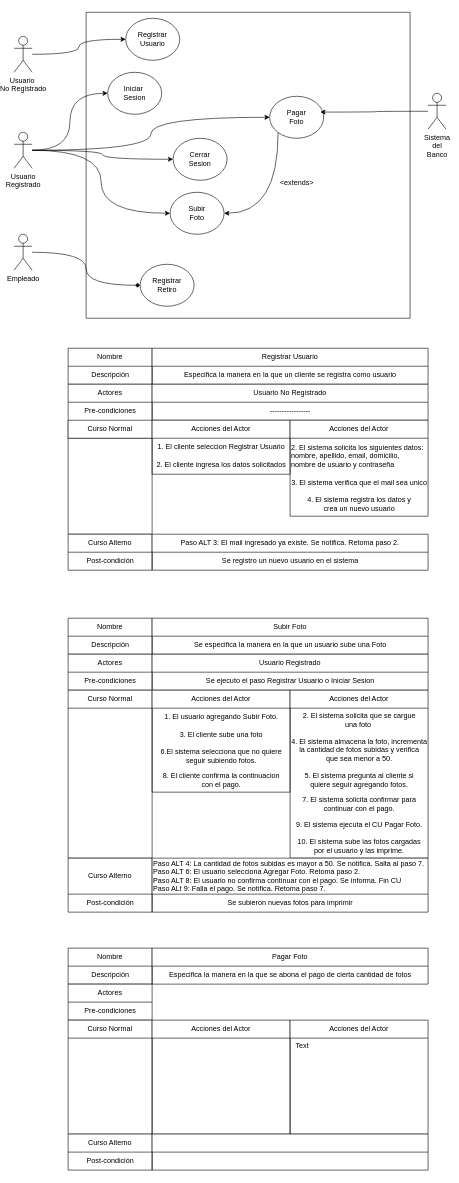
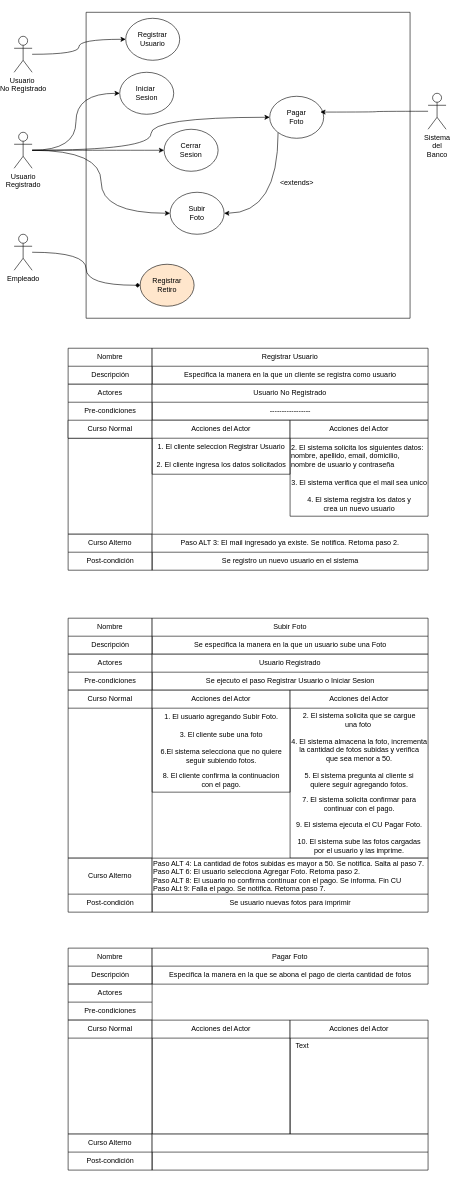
  <mxCell id="0" />
  <mxCell id="1" parent="0" />
  <mxCell id="2" value="" style="swimlane;startSize=0;" vertex="1" parent="1"><mxGeometry x="140" y="20" width="540" height="510" as="geometry" /></mxCell>
  <mxCell id="3" value="Registrar&lt;div&gt;Usuario&lt;/div&gt;" style="ellipse;whiteSpace=wrap;html=1;" vertex="1" parent="2"><mxGeometry x="66" y="10" width="90" height="70" as="geometry" /></mxCell>
- <mxCell id="4" value="Iniciar&amp;nbsp;&lt;div&gt;Sesion&lt;/div&gt;" style="ellipse;whiteSpace=wrap;html=1;" vertex="1" parent="2"><mxGeometry x="36" y="100" width="90" height="70" as="geometry" /></mxCell>
- <mxCell id="5" value="Cerrar&lt;div&gt;Sesion&lt;/div&gt;" style="ellipse;whiteSpace=wrap;html=1;" vertex="1" parent="2"><mxGeometry x="145" y="210" width="90" height="70" as="geometry" /></mxCell>
+ <mxCell id="4" value="Iniciar&amp;nbsp;&lt;div&gt;Sesion&lt;/div&gt;" style="ellipse;whiteSpace=wrap;html=1;" vertex="1" parent="2"><mxGeometry x="56" y="100" width="90" height="70" as="geometry" /></mxCell>
+ <mxCell id="5" value="Cerrar&lt;div&gt;Sesion&lt;/div&gt;" style="ellipse;whiteSpace=wrap;html=1;" vertex="1" parent="2"><mxGeometry x="130" y="195" width="90" height="70" as="geometry" /></mxCell>
  <mxCell id="6" value="Subir&lt;div&gt;Foto&lt;/div&gt;" style="ellipse;whiteSpace=wrap;html=1;" vertex="1" parent="2"><mxGeometry x="140" y="300" width="90" height="70" as="geometry" /></mxCell>
  <mxCell id="7" style="edgeStyle=orthogonalEdgeStyle;rounded=0;orthogonalLoop=1;jettySize=auto;html=1;entryX=1;entryY=0.5;entryDx=0;entryDy=0;curved=1;" edge="1" parent="2" source="8"><mxGeometry relative="1" as="geometry"><mxPoint x="230" y="335" as="targetPoint" /><Array as="points"><mxPoint x="320" y="335" /></Array></mxGeometry></mxCell>
  <mxCell id="8" value="Pagar&lt;div&gt;Foto&lt;/div&gt;" style="ellipse;whiteSpace=wrap;html=1;" vertex="1" parent="2"><mxGeometry x="306" y="140" width="90" height="70" as="geometry" /></mxCell>
- <mxCell id="9" value="Registrar&lt;div&gt;Retiro&lt;/div&gt;" style="ellipse;whiteSpace=wrap;html=1;" vertex="1" parent="2"><mxGeometry x="90" y="420" width="90" height="70" as="geometry" /></mxCell>
+ <mxCell id="9" value="Registrar&lt;div&gt;Retiro&lt;/div&gt;" style="ellipse;whiteSpace=wrap;html=1;fillColor=#ffe6cc;" vertex="1" parent="2"><mxGeometry x="90" y="420" width="90" height="70" as="geometry" /></mxCell>
  <mxCell id="10" value="&amp;lt;extends&amp;gt;" style="text;html=1;align=center;verticalAlign=middle;resizable=0;points=[];autosize=1;strokeColor=none;fillColor=none;" vertex="1" parent="2"><mxGeometry x="311" y="270" width="80" height="30" as="geometry" /></mxCell>
  <mxCell id="11" style="edgeStyle=orthogonalEdgeStyle;rounded=0;orthogonalLoop=1;jettySize=auto;html=1;entryX=0;entryY=0.5;entryDx=0;entryDy=0;curved=1;" edge="1" parent="1" source="12" target="3"><mxGeometry relative="1" as="geometry" /></mxCell>
  <mxCell id="12" value="Usuario&amp;nbsp;&lt;div&gt;No Registrado&lt;/div&gt;" style="shape=umlActor;verticalLabelPosition=bottom;verticalAlign=top;html=1;outlineConnect=0;" vertex="1" parent="1"><mxGeometry x="20" y="60" width="30" height="60" as="geometry" /></mxCell>
  <mxCell id="13" style="edgeStyle=orthogonalEdgeStyle;rounded=0;orthogonalLoop=1;jettySize=auto;html=1;entryX=0;entryY=0.5;entryDx=0;entryDy=0;curved=1;" edge="1" parent="1" source="17" target="4"><mxGeometry relative="1" as="geometry" /></mxCell>
  <mxCell id="14" style="edgeStyle=orthogonalEdgeStyle;rounded=0;orthogonalLoop=1;jettySize=auto;html=1;entryX=0;entryY=0.5;entryDx=0;entryDy=0;curved=1;" edge="1" parent="1" source="17" target="5"><mxGeometry relative="1" as="geometry" /></mxCell>
  <mxCell id="15" style="edgeStyle=orthogonalEdgeStyle;rounded=0;orthogonalLoop=1;jettySize=auto;html=1;entryX=0;entryY=0.5;entryDx=0;entryDy=0;curved=1;" edge="1" parent="1" source="17" target="6"><mxGeometry relative="1" as="geometry" /></mxCell>
  <mxCell id="16" style="edgeStyle=orthogonalEdgeStyle;rounded=0;orthogonalLoop=1;jettySize=auto;html=1;entryX=0;entryY=0.5;entryDx=0;entryDy=0;curved=1;" edge="1" parent="1" source="17" target="8"><mxGeometry relative="1" as="geometry" /></mxCell>
  <mxCell id="17" value="Usuario&lt;div&gt;Registrado&lt;/div&gt;" style="shape=umlActor;verticalLabelPosition=bottom;verticalAlign=top;html=1;outlineConnect=0;" vertex="1" parent="1"><mxGeometry x="20" y="220" width="30" height="60" as="geometry" /></mxCell>
  <mxCell id="18" style="edgeStyle=orthogonalEdgeStyle;rounded=0;orthogonalLoop=1;jettySize=auto;html=1;entryX=0;entryY=0.5;entryDx=0;entryDy=0;curved=1;endArrow=diamond;" edge="1" parent="1" source="19" target="9"><mxGeometry relative="1" as="geometry" /></mxCell>
  <mxCell id="19" value="Empleado" style="shape=umlActor;verticalLabelPosition=bottom;verticalAlign=top;html=1;outlineConnect=0;" vertex="1" parent="1"><mxGeometry x="20" y="390" width="30" height="60" as="geometry" /></mxCell>
  <mxCell id="20" value="Sistema&lt;div&gt;del&lt;/div&gt;&lt;div&gt;Banco&lt;/div&gt;" style="shape=umlActor;verticalLabelPosition=bottom;verticalAlign=top;html=1;outlineConnect=0;" vertex="1" parent="1"><mxGeometry x="710" y="155" width="30" height="60" as="geometry" /></mxCell>
  <mxCell id="21" style="edgeStyle=orthogonalEdgeStyle;rounded=0;orthogonalLoop=1;jettySize=auto;html=1;entryX=0.938;entryY=0.376;entryDx=0;entryDy=0;entryPerimeter=0;curved=1;" edge="1" parent="1" source="20" target="8"><mxGeometry relative="1" as="geometry" /></mxCell>
  <mxCell id="22" value="Nombre" style="swimlane;fontStyle=0;childLayout=stackLayout;horizontal=1;startSize=30;horizontalStack=0;resizeParent=1;resizeParentMax=0;resizeLast=0;collapsible=1;marginBottom=0;whiteSpace=wrap;html=1;" vertex="1" parent="1"><mxGeometry x="110" y="580" width="140" height="60" as="geometry" /></mxCell>
  <mxCell id="23" value="Descripción" style="text;html=1;align=center;verticalAlign=middle;resizable=0;points=[];autosize=1;strokeColor=none;fillColor=none;" vertex="1" parent="22"><mxGeometry y="30" width="140" height="30" as="geometry" /></mxCell>
  <mxCell id="24" value="Registrar Usuario" style="swimlane;fontStyle=0;childLayout=stackLayout;horizontal=1;startSize=30;horizontalStack=0;resizeParent=1;resizeParentMax=0;resizeLast=0;collapsible=1;marginBottom=0;whiteSpace=wrap;html=1;" vertex="1" parent="1"><mxGeometry x="250" y="580" width="460" height="60" as="geometry" /></mxCell>
  <mxCell id="25" value="Especifica la manera en la que un cliente se registra como usuario" style="text;html=1;align=center;verticalAlign=middle;resizable=0;points=[];autosize=1;strokeColor=none;fillColor=none;" vertex="1" parent="24"><mxGeometry y="30" width="460" height="30" as="geometry" /></mxCell>
  <mxCell id="26" value="Actores" style="swimlane;fontStyle=0;childLayout=stackLayout;horizontal=1;startSize=30;horizontalStack=0;resizeParent=1;resizeParentMax=0;resizeLast=0;collapsible=1;marginBottom=0;whiteSpace=wrap;html=1;" vertex="1" parent="1"><mxGeometry x="110" y="640" width="140" height="90" as="geometry" /></mxCell>
  <mxCell id="27" value="Pre-condiciones" style="text;html=1;align=center;verticalAlign=middle;resizable=0;points=[];autosize=1;strokeColor=none;fillColor=none;" vertex="1" parent="26"><mxGeometry y="30" width="140" height="30" as="geometry" /></mxCell>
  <mxCell id="28" value="Pre-condiciones" style="text;html=1;align=center;verticalAlign=middle;resizable=0;points=[];autosize=1;strokeColor=none;fillColor=none;" vertex="1" parent="26"><mxGeometry y="60" width="140" height="30" as="geometry" /></mxCell>
  <mxCell id="29" value="Usuario No Registrado" style="swimlane;fontStyle=0;childLayout=stackLayout;horizontal=1;startSize=30;horizontalStack=0;resizeParent=1;resizeParentMax=0;resizeLast=0;collapsible=1;marginBottom=0;whiteSpace=wrap;html=1;" vertex="1" parent="1"><mxGeometry x="250" y="640" width="460" height="60" as="geometry" /></mxCell>
  <mxCell id="30" value="-----------------" style="text;html=1;align=center;verticalAlign=middle;resizable=0;points=[];autosize=1;strokeColor=none;fillColor=none;" vertex="1" parent="29"><mxGeometry y="30" width="460" height="30" as="geometry" /></mxCell>
  <mxCell id="31" value="Curso Normal" style="swimlane;fontStyle=0;childLayout=stackLayout;horizontal=1;startSize=30;horizontalStack=0;resizeParent=1;resizeParentMax=0;resizeLast=0;collapsible=1;marginBottom=0;whiteSpace=wrap;html=1;" vertex="1" parent="1"><mxGeometry x="110" y="700" width="140" height="190" as="geometry" /></mxCell>
  <mxCell id="32" value="Acciones del Actor" style="swimlane;fontStyle=0;childLayout=stackLayout;horizontal=1;startSize=30;horizontalStack=0;resizeParent=1;resizeParentMax=0;resizeLast=0;collapsible=1;marginBottom=0;whiteSpace=wrap;html=1;" vertex="1" parent="1"><mxGeometry x="250" y="700" width="230" height="90" as="geometry" /></mxCell>
  <mxCell id="33" value="1. El cliente seleccion Registrar Usuario" style="text;html=1;align=center;verticalAlign=middle;resizable=0;points=[];autosize=1;strokeColor=none;fillColor=none;" vertex="1" parent="32"><mxGeometry y="30" width="230" height="30" as="geometry" /></mxCell>
  <mxCell id="34" value="2. El cliente ingresa los datos solicitados" style="text;html=1;align=center;verticalAlign=middle;resizable=0;points=[];autosize=1;strokeColor=none;fillColor=none;" vertex="1" parent="32"><mxGeometry y="60" width="230" height="30" as="geometry" /></mxCell>
  <mxCell id="35" value="Acciones del Actor" style="swimlane;fontStyle=0;childLayout=stackLayout;horizontal=1;startSize=30;horizontalStack=0;resizeParent=1;resizeParentMax=0;resizeLast=0;collapsible=1;marginBottom=0;whiteSpace=wrap;html=1;" vertex="1" parent="1"><mxGeometry x="480" y="700" width="230" height="160" as="geometry" /></mxCell>
  <mxCell id="36" value="2. El sistema solicita los siguientes&amp;nbsp;&lt;span style=&quot;background-color: initial;&quot;&gt;datos:&amp;nbsp;&lt;/span&gt;&lt;div&gt;&lt;span style=&quot;background-color: initial;&quot;&gt;nombre, apellido, email,&amp;nbsp;&lt;/span&gt;&lt;span style=&quot;background-color: initial;&quot;&gt;domicilio,&amp;nbsp;&lt;/span&gt;&lt;div&gt;&lt;span style=&quot;background-color: initial;&quot;&gt;nombre de usuario y&amp;nbsp;&lt;/span&gt;&lt;span style=&quot;background-color: initial;&quot;&gt;contraseña&lt;/span&gt;&lt;/div&gt;&lt;/div&gt;" style="text;html=1;align=left;verticalAlign=middle;resizable=0;points=[];autosize=1;strokeColor=none;fillColor=none;" vertex="1" parent="35"><mxGeometry y="30" width="230" height="60" as="geometry" /></mxCell>
  <mxCell id="37" value="3. El sistema verifica que el mail sea unico" style="text;html=1;align=center;verticalAlign=middle;resizable=0;points=[];autosize=1;strokeColor=none;fillColor=none;" vertex="1" parent="35"><mxGeometry y="90" width="230" height="30" as="geometry" /></mxCell>
  <mxCell id="38" value="4. El sistema registra los datos y&lt;div&gt;crea un nuevo usuario&lt;/div&gt;" style="text;html=1;align=center;verticalAlign=middle;resizable=0;points=[];autosize=1;strokeColor=none;fillColor=none;" vertex="1" parent="35"><mxGeometry y="120" width="230" height="40" as="geometry" /></mxCell>
  <mxCell id="39" value="Curso Alterno" style="swimlane;fontStyle=0;childLayout=stackLayout;horizontal=1;startSize=30;horizontalStack=0;resizeParent=1;resizeParentMax=0;resizeLast=0;collapsible=1;marginBottom=0;whiteSpace=wrap;html=1;" vertex="1" parent="1"><mxGeometry x="110" y="890" width="140" height="60" as="geometry" /></mxCell>
  <mxCell id="40" value="Post-condición" style="text;html=1;align=center;verticalAlign=middle;resizable=0;points=[];autosize=1;strokeColor=none;fillColor=none;" vertex="1" parent="39"><mxGeometry y="30" width="140" height="30" as="geometry" /></mxCell>
  <mxCell id="41" value="Paso ALT 3: El mail ingresado ya existe. Se notifica. Retoma paso 2." style="swimlane;fontStyle=0;childLayout=stackLayout;horizontal=1;startSize=30;horizontalStack=0;resizeParent=1;resizeParentMax=0;resizeLast=0;collapsible=1;marginBottom=0;whiteSpace=wrap;html=1;" vertex="1" parent="1"><mxGeometry x="250" y="890" width="460" height="60" as="geometry" /></mxCell>
  <mxCell id="42" value="Se registro un nuevo usuario en el sistema" style="text;html=1;align=center;verticalAlign=middle;resizable=0;points=[];autosize=1;strokeColor=none;fillColor=none;" vertex="1" parent="41"><mxGeometry y="30" width="460" height="30" as="geometry" /></mxCell>
  <mxCell id="43" value="Nombre" style="swimlane;fontStyle=0;childLayout=stackLayout;horizontal=1;startSize=30;horizontalStack=0;resizeParent=1;resizeParentMax=0;resizeLast=0;collapsible=1;marginBottom=0;whiteSpace=wrap;html=1;" vertex="1" parent="1"><mxGeometry x="110" y="1030" width="140" height="60" as="geometry" /></mxCell>
  <mxCell id="44" value="Descripción" style="text;html=1;align=center;verticalAlign=middle;resizable=0;points=[];autosize=1;strokeColor=none;fillColor=none;" vertex="1" parent="43"><mxGeometry y="30" width="140" height="30" as="geometry" /></mxCell>
  <mxCell id="45" value="Subir Foto" style="swimlane;fontStyle=0;childLayout=stackLayout;horizontal=1;startSize=30;horizontalStack=0;resizeParent=1;resizeParentMax=0;resizeLast=0;collapsible=1;marginBottom=0;whiteSpace=wrap;html=1;" vertex="1" parent="1"><mxGeometry x="250" y="1030" width="460" height="60" as="geometry" /></mxCell>
  <mxCell id="46" value="Se especifica la manera en la que un usuario sube una Foto" style="text;html=1;align=center;verticalAlign=middle;resizable=0;points=[];autosize=1;strokeColor=none;fillColor=none;" vertex="1" parent="45"><mxGeometry y="30" width="460" height="30" as="geometry" /></mxCell>
  <mxCell id="47" value="Actores" style="swimlane;fontStyle=0;childLayout=stackLayout;horizontal=1;startSize=30;horizontalStack=0;resizeParent=1;resizeParentMax=0;resizeLast=0;collapsible=1;marginBottom=0;whiteSpace=wrap;html=1;" vertex="1" parent="1"><mxGeometry x="110" y="1090" width="140" height="60" as="geometry" /></mxCell>
  <mxCell id="48" value="Pre-condiciones" style="text;html=1;align=center;verticalAlign=middle;resizable=0;points=[];autosize=1;strokeColor=none;fillColor=none;" vertex="1" parent="47"><mxGeometry y="30" width="140" height="30" as="geometry" /></mxCell>
  <mxCell id="49" value="Usuario Registrado" style="swimlane;fontStyle=0;childLayout=stackLayout;horizontal=1;startSize=30;horizontalStack=0;resizeParent=1;resizeParentMax=0;resizeLast=0;collapsible=1;marginBottom=0;whiteSpace=wrap;html=1;" vertex="1" parent="1"><mxGeometry x="250" y="1090" width="460" height="60" as="geometry" /></mxCell>
  <mxCell id="50" value="Se ejecuto el paso Registrar Usuario o Iniciar Sesion" style="text;html=1;align=center;verticalAlign=middle;resizable=0;points=[];autosize=1;strokeColor=none;fillColor=none;" vertex="1" parent="49"><mxGeometry y="30" width="460" height="30" as="geometry" /></mxCell>
  <mxCell id="51" value="Curso Normal" style="swimlane;fontStyle=0;childLayout=stackLayout;horizontal=1;startSize=30;horizontalStack=0;resizeParent=1;resizeParentMax=0;resizeLast=0;collapsible=1;marginBottom=0;whiteSpace=wrap;html=1;" vertex="1" parent="1"><mxGeometry x="110" y="1150" width="140" height="280" as="geometry" /></mxCell>
  <mxCell id="52" value="Acciones del Actor" style="swimlane;fontStyle=0;childLayout=stackLayout;horizontal=1;startSize=30;horizontalStack=0;resizeParent=1;resizeParentMax=0;resizeLast=0;collapsible=1;marginBottom=0;whiteSpace=wrap;html=1;" vertex="1" parent="1"><mxGeometry x="250" y="1150" width="230" height="170" as="geometry" /></mxCell>
  <mxCell id="53" value="1. El usuario agregando Subir Foto." style="text;html=1;align=center;verticalAlign=middle;resizable=0;points=[];autosize=1;strokeColor=none;fillColor=none;" vertex="1" parent="52"><mxGeometry y="30" width="230" height="30" as="geometry" /></mxCell>
  <mxCell id="54" value="3. El cliente sube una foto" style="text;html=1;align=center;verticalAlign=middle;resizable=0;points=[];autosize=1;strokeColor=none;fillColor=none;" vertex="1" parent="52"><mxGeometry y="60" width="230" height="30" as="geometry" /></mxCell>
  <mxCell id="55" value="6.El sistema selecciona que no quiere&lt;div&gt;seguir subiendo fotos.&lt;/div&gt;" style="text;html=1;align=center;verticalAlign=middle;resizable=0;points=[];autosize=1;strokeColor=none;fillColor=none;" vertex="1" parent="52"><mxGeometry y="90" width="230" height="40" as="geometry" /></mxCell>
  <mxCell id="56" value="8. El cliente confirma la continuacion&lt;div&gt;con el pago.&lt;/div&gt;" style="text;html=1;align=center;verticalAlign=middle;resizable=0;points=[];autosize=1;strokeColor=none;fillColor=none;" vertex="1" parent="52"><mxGeometry y="130" width="230" height="40" as="geometry" /></mxCell>
  <mxCell id="57" value="Acciones del Actor" style="swimlane;fontStyle=0;childLayout=stackLayout;horizontal=1;startSize=30;horizontalStack=0;resizeParent=1;resizeParentMax=0;resizeLast=0;collapsible=1;marginBottom=0;whiteSpace=wrap;html=1;" vertex="1" parent="1"><mxGeometry x="480" y="1150" width="230" height="280" as="geometry" /></mxCell>
  <mxCell id="58" value="2. El sistema solicita que se cargue&lt;div&gt;una foto&amp;nbsp;&lt;/div&gt;" style="text;html=1;align=center;verticalAlign=middle;resizable=0;points=[];autosize=1;strokeColor=none;fillColor=none;" vertex="1" parent="57"><mxGeometry y="30" width="230" height="40" as="geometry" /></mxCell>
  <mxCell id="59" value="4. El sistema almacena la foto, incrementa&lt;div&gt;la cantidad de fotos subidas y verifica&lt;/div&gt;&lt;div&gt;que sea menor a 50.&lt;/div&gt;" style="text;html=1;align=center;verticalAlign=middle;resizable=0;points=[];autosize=1;strokeColor=none;fillColor=none;" vertex="1" parent="57"><mxGeometry y="70" width="230" height="60" as="geometry" /></mxCell>
  <mxCell id="60" value="5. El sistema pregunta al cliente si&lt;div&gt;quiere seguir agregando fotos.&lt;/div&gt;" style="text;html=1;align=center;verticalAlign=middle;resizable=0;points=[];autosize=1;strokeColor=none;fillColor=none;" vertex="1" parent="57"><mxGeometry y="130" width="230" height="40" as="geometry" /></mxCell>
  <mxCell id="61" value="7. El sistema solicita confirmar para&lt;div&gt;continuar con el pago.&lt;/div&gt;" style="text;html=1;align=center;verticalAlign=middle;resizable=0;points=[];autosize=1;strokeColor=none;fillColor=none;" vertex="1" parent="57"><mxGeometry y="170" width="230" height="40" as="geometry" /></mxCell>
  <mxCell id="62" value="9. El sistema ejecuta el CU Pagar Foto." style="text;html=1;align=center;verticalAlign=middle;resizable=0;points=[];autosize=1;strokeColor=none;fillColor=none;" vertex="1" parent="57"><mxGeometry y="210" width="230" height="30" as="geometry" /></mxCell>
  <mxCell id="63" value="10. El sistema sube las fotos cargadas&lt;div&gt;por el usuario y las imprime.&lt;/div&gt;" style="text;html=1;align=center;verticalAlign=middle;resizable=0;points=[];autosize=1;strokeColor=none;fillColor=none;" vertex="1" parent="57"><mxGeometry y="240" width="230" height="40" as="geometry" /></mxCell>
  <mxCell id="64" value="Curso Alterno" style="swimlane;fontStyle=0;childLayout=stackLayout;horizontal=1;startSize=60;horizontalStack=0;resizeParent=1;resizeParentMax=0;resizeLast=0;collapsible=1;marginBottom=0;whiteSpace=wrap;html=1;" vertex="1" parent="1"><mxGeometry x="110" y="1430" width="140" height="90" as="geometry" /></mxCell>
  <mxCell id="65" value="Post-condición" style="text;html=1;align=center;verticalAlign=middle;resizable=0;points=[];autosize=1;strokeColor=none;fillColor=none;" vertex="1" parent="64"><mxGeometry y="60" width="140" height="30" as="geometry" /></mxCell>
  <mxCell id="66" value="Paso ALT 4: La cantidad de fotos subidas es mayor a 50. Se notifica. Salta al paso 7.&lt;div&gt;Paso ALT 6: El usuario selecciona Agregar Foto. Retoma paso 2.&lt;/div&gt;&lt;div&gt;Paso ALT 8: El usuario no confirma continuar con el pago. Se informa. Fin CU&lt;/div&gt;&lt;div style=&quot;&quot;&gt;Paso ALt 9: Falla el pago. Se notifica. Retoma paso 7.&lt;/div&gt;" style="swimlane;fontStyle=0;childLayout=stackLayout;horizontal=1;startSize=60;horizontalStack=0;resizeParent=1;resizeParentMax=0;resizeLast=0;collapsible=1;marginBottom=0;whiteSpace=wrap;html=1;align=left;" vertex="1" parent="1"><mxGeometry x="250" y="1430" width="460" height="90" as="geometry" /></mxCell>
- <mxCell id="67" value="Se subieron nuevas fotos para imprimir" style="text;html=1;align=center;verticalAlign=middle;resizable=0;points=[];autosize=1;strokeColor=none;fillColor=none;" vertex="1" parent="66"><mxGeometry y="60" width="460" height="30" as="geometry" /></mxCell>
+ <mxCell id="67" value="Se usuario nuevas fotos para imprimir" style="text;html=1;align=center;verticalAlign=middle;resizable=0;points=[];autosize=1;strokeColor=none;fillColor=none;" vertex="1" parent="66"><mxGeometry y="60" width="460" height="30" as="geometry" /></mxCell>
  <mxCell id="68" value="Nombre" style="swimlane;fontStyle=0;childLayout=stackLayout;horizontal=1;startSize=30;horizontalStack=0;resizeParent=1;resizeParentMax=0;resizeLast=0;collapsible=1;marginBottom=0;whiteSpace=wrap;html=1;" vertex="1" parent="1"><mxGeometry x="110" y="1580" width="140" height="60" as="geometry" /></mxCell>
  <mxCell id="69" value="Descripción" style="text;html=1;align=center;verticalAlign=middle;resizable=0;points=[];autosize=1;strokeColor=none;fillColor=none;" vertex="1" parent="68"><mxGeometry y="30" width="140" height="30" as="geometry" /></mxCell>
  <mxCell id="70" value="Pagar Foto" style="swimlane;fontStyle=0;childLayout=stackLayout;horizontal=1;startSize=30;horizontalStack=0;resizeParent=1;resizeParentMax=0;resizeLast=0;collapsible=1;marginBottom=0;whiteSpace=wrap;html=1;" vertex="1" parent="1"><mxGeometry x="250" y="1580" width="460" height="60" as="geometry" /></mxCell>
  <mxCell id="71" value="Especifica la manera en la que se abona el pago de cierta cantidad de fotos" style="text;html=1;align=center;verticalAlign=middle;resizable=0;points=[];autosize=1;strokeColor=none;fillColor=none;" vertex="1" parent="70"><mxGeometry y="30" width="460" height="30" as="geometry" /></mxCell>
  <mxCell id="72" value="Actores" style="swimlane;fontStyle=0;childLayout=stackLayout;horizontal=1;startSize=30;horizontalStack=0;resizeParent=1;resizeParentMax=0;resizeLast=0;collapsible=1;marginBottom=0;whiteSpace=wrap;html=1;" vertex="1" parent="1"><mxGeometry x="110" y="1640" width="140" height="60" as="geometry" /></mxCell>
  <mxCell id="73" value="Pre-condiciones" style="text;html=1;align=center;verticalAlign=middle;resizable=0;points=[];autosize=1;strokeColor=none;fillColor=none;" vertex="1" parent="72"><mxGeometry y="30" width="140" height="30" as="geometry" /></mxCell>
  <mxCell id="74" value="Curso Normal" style="swimlane;fontStyle=0;childLayout=stackLayout;horizontal=1;startSize=30;horizontalStack=0;resizeParent=1;resizeParentMax=0;resizeLast=0;collapsible=1;marginBottom=0;whiteSpace=wrap;html=1;" vertex="1" parent="1"><mxGeometry x="110" y="1700" width="140" height="190" as="geometry" /></mxCell>
  <mxCell id="75" value="Acciones del Actor" style="swimlane;fontStyle=0;childLayout=stackLayout;horizontal=1;startSize=30;horizontalStack=0;resizeParent=1;resizeParentMax=0;resizeLast=0;collapsible=1;marginBottom=0;whiteSpace=wrap;html=1;" vertex="1" parent="1"><mxGeometry x="250" y="1700" width="230" height="190" as="geometry" /></mxCell>
  <mxCell id="76" value="Acciones del Actor" style="swimlane;fontStyle=0;childLayout=stackLayout;horizontal=1;startSize=30;horizontalStack=0;resizeParent=1;resizeParentMax=0;resizeLast=0;collapsible=1;marginBottom=0;whiteSpace=wrap;html=1;" vertex="1" parent="1"><mxGeometry x="480" y="1700" width="230" height="190" as="geometry" /></mxCell>
  <mxCell id="77" value="Curso Alterno" style="swimlane;fontStyle=0;childLayout=stackLayout;horizontal=1;startSize=30;horizontalStack=0;resizeParent=1;resizeParentMax=0;resizeLast=0;collapsible=1;marginBottom=0;whiteSpace=wrap;html=1;" vertex="1" parent="1"><mxGeometry x="110" y="1890" width="140" height="60" as="geometry" /></mxCell>
  <mxCell id="78" value="Post-condición" style="text;html=1;align=center;verticalAlign=middle;resizable=0;points=[];autosize=1;strokeColor=none;fillColor=none;" vertex="1" parent="77"><mxGeometry y="30" width="140" height="30" as="geometry" /></mxCell>
  <mxCell id="79" value="" style="swimlane;fontStyle=0;childLayout=stackLayout;horizontal=1;startSize=30;horizontalStack=0;resizeParent=1;resizeParentMax=0;resizeLast=0;collapsible=1;marginBottom=0;whiteSpace=wrap;html=1;" vertex="1" parent="1"><mxGeometry x="250" y="1890" width="460" height="60" as="geometry" /></mxCell>
  <mxCell id="80" value="Text" style="text;html=1;align=center;verticalAlign=middle;resizable=0;points=[];autosize=1;strokeColor=none;fillColor=none;" vertex="1" parent="1"><mxGeometry x="475" y="1728" width="50" height="30" as="geometry" /></mxCell>
